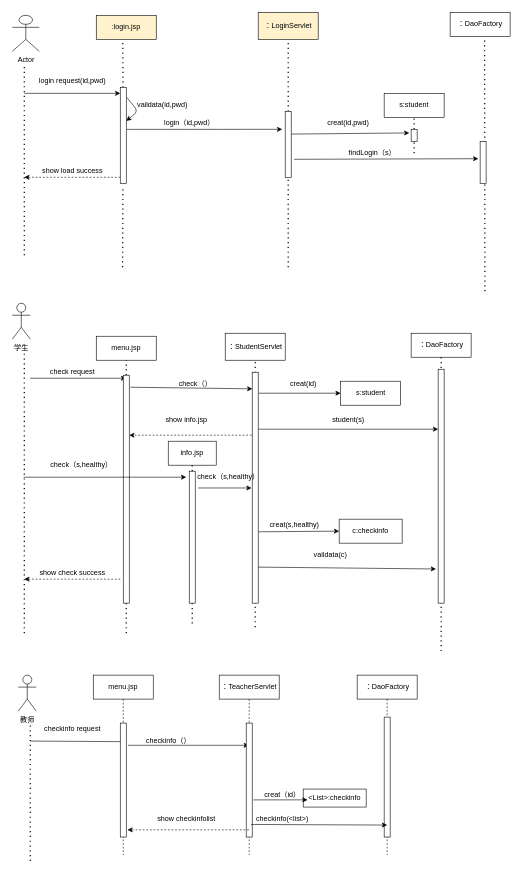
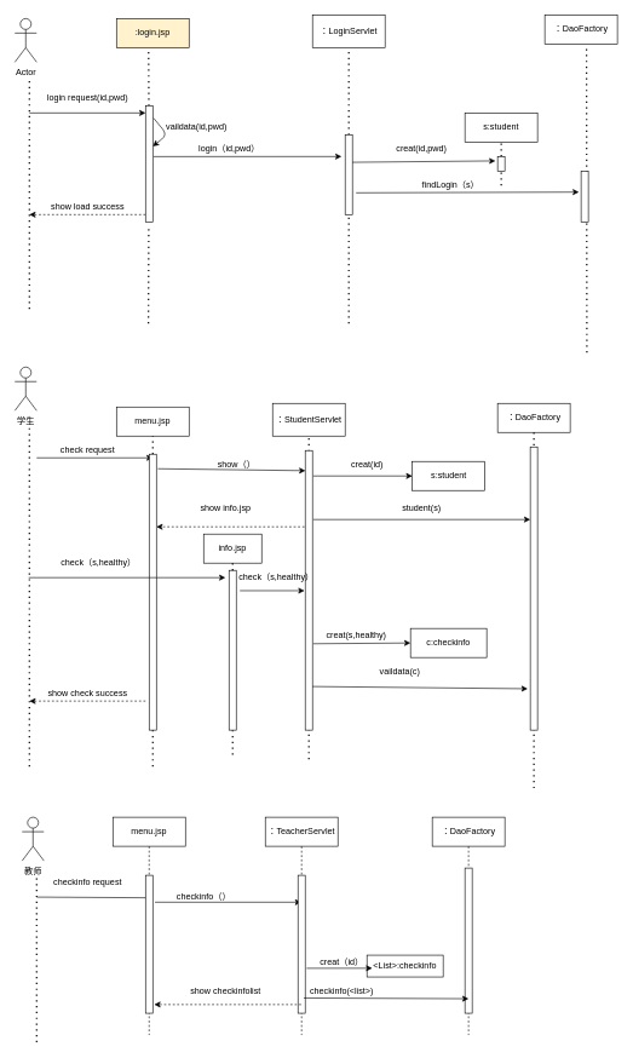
  <mxCell id="0" />
  <mxCell id="1" parent="0" />
- <mxCell id="2" value="Actor" style="shape=umlActor;verticalLabelPosition=bottom;verticalAlign=top;html=1;outlineConnect=0;" parent="1" vertex="1"><mxGeometry x="20" y="25" width="45" height="60" as="geometry" /></mxCell>
+ <mxCell id="2" value="Actor" style="shape=umlActor;verticalLabelPosition=bottom;verticalAlign=top;html=1;outlineConnect=0;" parent="1" vertex="1"><mxGeometry x="20" y="25" width="30" height="60" as="geometry" /></mxCell>
  <mxCell id="3" value=":login.jsp" style="rounded=0;whiteSpace=wrap;html=1;fillColor=#fff2cc;" parent="1" vertex="1"><mxGeometry x="160" y="25" width="100" height="40" as="geometry" /></mxCell>
- <mxCell id="4" value="：LoginServlet" style="rounded=0;whiteSpace=wrap;html=1;fillColor=#fff2cc;" parent="1" vertex="1"><mxGeometry x="430" y="20" width="100" height="45" as="geometry" /></mxCell>
+ <mxCell id="4" value="：LoginServlet" style="rounded=0;whiteSpace=wrap;html=1;" parent="1" vertex="1"><mxGeometry x="430" y="20" width="100" height="45" as="geometry" /></mxCell>
  <mxCell id="5" value="：DaoFactory" style="rounded=0;whiteSpace=wrap;html=1;" parent="1" vertex="1"><mxGeometry x="750" y="20" width="100" height="40" as="geometry" /></mxCell>
  <mxCell id="6" value="" style="endArrow=none;dashed=1;html=1;dashPattern=1 3;strokeWidth=2;" parent="1" edge="1"><mxGeometry width="50" height="50" relative="1" as="geometry"><mxPoint x="40" y="425" as="sourcePoint" /><mxPoint x="40" y="105" as="targetPoint" /></mxGeometry></mxCell>
  <mxCell id="7" value="" style="endArrow=none;dashed=1;html=1;dashPattern=1 3;strokeWidth=2;entryX=0.442;entryY=1.05;entryDx=0;entryDy=0;entryPerimeter=0;" parent="1" source="21" target="3" edge="1"><mxGeometry width="50" height="50" relative="1" as="geometry"><mxPoint x="200" y="705" as="sourcePoint" /><mxPoint x="600" y="305" as="targetPoint" /></mxGeometry></mxCell>
  <mxCell id="8" value="" style="endArrow=none;dashed=1;html=1;dashPattern=1 3;strokeWidth=2;entryX=0.5;entryY=1;entryDx=0;entryDy=0;" parent="1" source="23" target="4" edge="1"><mxGeometry width="50" height="50" relative="1" as="geometry"><mxPoint x="480" y="705" as="sourcePoint" /><mxPoint x="600" y="305" as="targetPoint" /></mxGeometry></mxCell>
  <mxCell id="9" value="" style="endArrow=none;dashed=1;html=1;dashPattern=1 3;strokeWidth=2;entryX=0.575;entryY=1.083;entryDx=0;entryDy=0;entryPerimeter=0;" parent="1" target="5" edge="1"><mxGeometry width="50" height="50" relative="1" as="geometry"><mxPoint x="808" y="485" as="sourcePoint" /><mxPoint x="600" y="305" as="targetPoint" /></mxGeometry></mxCell>
  <mxCell id="10" value="" style="endArrow=classic;html=1;" parent="1" edge="1"><mxGeometry width="50" height="50" relative="1" as="geometry"><mxPoint x="40" y="155" as="sourcePoint" /><mxPoint x="200" y="155" as="targetPoint" /></mxGeometry></mxCell>
  <mxCell id="11" value="login request(id,pwd)" style="text;html=1;align=center;verticalAlign=middle;resizable=0;points=[];autosize=1;" parent="1" vertex="1"><mxGeometry x="55" y="125" width="130" height="20" as="geometry" /></mxCell>
  <mxCell id="12" value="" style="endArrow=classic;html=1;entryX=1;entryY=0.35;entryDx=0;entryDy=0;entryPerimeter=0;exitX=1.1;exitY=0.106;exitDx=0;exitDy=0;exitPerimeter=0;" parent="1" source="21" target="21" edge="1"><mxGeometry width="50" height="50" relative="1" as="geometry"><mxPoint x="205" y="165" as="sourcePoint" /><mxPoint x="485" y="165" as="targetPoint" /><Array as="points"><mxPoint x="230" y="185" /></Array></mxGeometry></mxCell>
  <mxCell id="13" value="" style="endArrow=classic;html=1;exitX=0.9;exitY=0.345;exitDx=0;exitDy=0;exitPerimeter=0;entryX=0.2;entryY=0.178;entryDx=0;entryDy=0;entryPerimeter=0;" parent="1" source="23" edge="1"><mxGeometry width="50" height="50" relative="1" as="geometry"><mxPoint x="480" y="215" as="sourcePoint" /><mxPoint x="682" y="221.02" as="targetPoint" /></mxGeometry></mxCell>
  <mxCell id="14" value="creat(id,pwd)" style="text;html=1;align=center;verticalAlign=middle;resizable=0;points=[];autosize=1;" parent="1" vertex="1"><mxGeometry x="540" y="195" width="80" height="20" as="geometry" /></mxCell>
  <mxCell id="15" value="" style="endArrow=classic;html=1;dashed=1;" parent="1" edge="1"><mxGeometry width="50" height="50" relative="1" as="geometry"><mxPoint x="200" y="295" as="sourcePoint" /><mxPoint x="40" y="295" as="targetPoint" /></mxGeometry></mxCell>
  <mxCell id="16" value="show load success" style="text;html=1;align=center;verticalAlign=middle;resizable=0;points=[];autosize=1;" parent="1" vertex="1"><mxGeometry x="60" y="275" width="120" height="20" as="geometry" /></mxCell>
  <mxCell id="17" value="" style="endArrow=classic;html=1;" parent="1" edge="1"><mxGeometry width="50" height="50" relative="1" as="geometry"><mxPoint x="50" y="630" as="sourcePoint" /><mxPoint x="210" y="630" as="targetPoint" /></mxGeometry></mxCell>
  <mxCell id="18" value="check request" style="text;html=1;align=center;verticalAlign=middle;resizable=0;points=[];autosize=1;" parent="1" vertex="1"><mxGeometry x="75" y="610" width="90" height="20" as="geometry" /></mxCell>
  <mxCell id="19" value="" style="endArrow=classic;html=1;dashed=1;" parent="1" edge="1"><mxGeometry width="50" height="50" relative="1" as="geometry"><mxPoint x="425" y="725" as="sourcePoint" /><mxPoint x="215" y="725" as="targetPoint" /></mxGeometry></mxCell>
  <mxCell id="20" value="show info.jsp" style="text;html=1;align=center;verticalAlign=middle;resizable=0;points=[];autosize=1;" parent="1" vertex="1"><mxGeometry x="270" y="690" width="80" height="20" as="geometry" /></mxCell>
  <mxCell id="21" value="" style="rounded=0;whiteSpace=wrap;html=1;" parent="1" vertex="1"><mxGeometry x="200" y="145" width="10" height="160" as="geometry" /></mxCell>
  <mxCell id="22" value="" style="endArrow=none;dashed=1;html=1;dashPattern=1 3;strokeWidth=2;entryX=0.442;entryY=1.05;entryDx=0;entryDy=0;entryPerimeter=0;" parent="1" target="21" edge="1"><mxGeometry width="50" height="50" relative="1" as="geometry"><mxPoint x="204" y="445" as="sourcePoint" /><mxPoint x="203.04" y="88" as="targetPoint" /></mxGeometry></mxCell>
  <mxCell id="23" value="" style="rounded=0;whiteSpace=wrap;html=1;" parent="1" vertex="1"><mxGeometry x="475" y="185" width="10" height="110" as="geometry" /></mxCell>
  <mxCell id="24" value="" style="endArrow=none;dashed=1;html=1;dashPattern=1 3;strokeWidth=2;entryX=0.5;entryY=1;entryDx=0;entryDy=0;" parent="1" target="23" edge="1"><mxGeometry width="50" height="50" relative="1" as="geometry"><mxPoint x="480" y="445" as="sourcePoint" /><mxPoint x="480" y="70" as="targetPoint" /></mxGeometry></mxCell>
  <mxCell id="25" value="vaildata(id,pwd)" style="text;html=1;align=center;verticalAlign=middle;resizable=0;points=[];autosize=1;" parent="1" vertex="1"><mxGeometry x="220" y="165" width="100" height="20" as="geometry" /></mxCell>
  <mxCell id="26" value="" style="endArrow=classic;html=1;exitX=1.1;exitY=0.438;exitDx=0;exitDy=0;exitPerimeter=0;" parent="1" source="21" edge="1"><mxGeometry width="50" height="50" relative="1" as="geometry"><mxPoint x="570" y="415" as="sourcePoint" /><mxPoint x="470" y="215" as="targetPoint" /></mxGeometry></mxCell>
  <mxCell id="27" value="login（id,pwd）" style="text;html=1;align=center;verticalAlign=middle;resizable=0;points=[];autosize=1;" parent="1" vertex="1"><mxGeometry x="265" y="195" width="100" height="20" as="geometry" /></mxCell>
  <mxCell id="28" value="s:student" style="rounded=0;whiteSpace=wrap;html=1;" parent="1" vertex="1"><mxGeometry x="640" y="155" width="100" height="40" as="geometry" /></mxCell>
  <mxCell id="29" value="" style="endArrow=none;dashed=1;html=1;dashPattern=1 3;strokeWidth=2;entryX=0.5;entryY=1;entryDx=0;entryDy=0;" parent="1" source="30" target="28" edge="1"><mxGeometry width="50" height="50" relative="1" as="geometry"><mxPoint x="850" y="245" as="sourcePoint" /><mxPoint x="860" y="215" as="targetPoint" /></mxGeometry></mxCell>
  <mxCell id="30" value="" style="rounded=0;whiteSpace=wrap;html=1;" parent="1" vertex="1"><mxGeometry x="685" y="215" width="10" height="20" as="geometry" /></mxCell>
  <mxCell id="31" value="" style="endArrow=none;dashed=1;html=1;dashPattern=1 3;strokeWidth=2;entryX=0.5;entryY=1;entryDx=0;entryDy=0;" parent="1" target="30" edge="1"><mxGeometry width="50" height="50" relative="1" as="geometry"><mxPoint x="690" y="255" as="sourcePoint" /><mxPoint x="850" y="205" as="targetPoint" /></mxGeometry></mxCell>
  <mxCell id="32" value="" style="endArrow=classic;html=1;entryX=0.021;entryY=0.072;entryDx=0;entryDy=0;entryPerimeter=0;" parent="1" target="44" edge="1"><mxGeometry width="50" height="50" relative="1" as="geometry"><mxPoint x="217" y="645" as="sourcePoint" /><mxPoint x="425" y="672" as="targetPoint" /></mxGeometry></mxCell>
- <mxCell id="33" value="check（）" style="text;html=1;align=center;verticalAlign=middle;resizable=0;points=[];autosize=1;" parent="1" vertex="1"><mxGeometry x="290" y="630" width="70" height="20" as="geometry" /></mxCell>
+ <mxCell id="33" value="show（）" style="text;html=1;align=center;verticalAlign=middle;resizable=0;points=[];autosize=1;" parent="1" vertex="1"><mxGeometry x="290" y="630" width="70" height="20" as="geometry" /></mxCell>
  <mxCell id="34" value="menu.jsp" style="rounded=0;whiteSpace=wrap;html=1;" parent="1" vertex="1"><mxGeometry x="160" y="560" width="100" height="40" as="geometry" /></mxCell>
  <mxCell id="35" value="：StudentServlet" style="rounded=0;whiteSpace=wrap;html=1;" parent="1" vertex="1"><mxGeometry x="375" y="555" width="100" height="45" as="geometry" /></mxCell>
  <mxCell id="36" value="：DaoFactory" style="rounded=0;whiteSpace=wrap;html=1;" parent="1" vertex="1"><mxGeometry x="685" y="555" width="100" height="40" as="geometry" /></mxCell>
  <mxCell id="37" value="findLogin（s）" style="text;html=1;align=center;verticalAlign=middle;resizable=0;points=[];autosize=1;" parent="1" vertex="1"><mxGeometry x="575" y="245" width="90" height="20" as="geometry" /></mxCell>
  <mxCell id="38" value="学生" style="shape=umlActor;verticalLabelPosition=bottom;verticalAlign=top;html=1;outlineConnect=0;" parent="1" vertex="1"><mxGeometry x="20" y="505" width="30" height="60" as="geometry" /></mxCell>
  <mxCell id="39" value="" style="endArrow=none;dashed=1;html=1;dashPattern=1 3;strokeWidth=2;" parent="1" edge="1"><mxGeometry width="50" height="50" relative="1" as="geometry"><mxPoint x="40" y="1055" as="sourcePoint" /><mxPoint x="40" y="585" as="targetPoint" /></mxGeometry></mxCell>
  <mxCell id="40" value="" style="endArrow=none;dashed=1;html=1;dashPattern=1 3;strokeWidth=2;entryX=0.5;entryY=1;entryDx=0;entryDy=0;" parent="1" source="41" target="34" edge="1"><mxGeometry width="50" height="50" relative="1" as="geometry"><mxPoint x="210" y="1055" as="sourcePoint" /><mxPoint x="690" y="685" as="targetPoint" /></mxGeometry></mxCell>
  <mxCell id="41" value="" style="rounded=0;whiteSpace=wrap;html=1;" parent="1" vertex="1"><mxGeometry x="205" y="625" width="10" height="380" as="geometry" /></mxCell>
  <mxCell id="42" value="" style="endArrow=none;dashed=1;html=1;dashPattern=1 3;strokeWidth=2;entryX=0.5;entryY=1;entryDx=0;entryDy=0;" parent="1" target="41" edge="1"><mxGeometry width="50" height="50" relative="1" as="geometry"><mxPoint x="210" y="1055" as="sourcePoint" /><mxPoint x="210" y="600" as="targetPoint" /></mxGeometry></mxCell>
  <mxCell id="43" value="" style="endArrow=none;dashed=1;html=1;dashPattern=1 3;strokeWidth=2;entryX=0.5;entryY=1;entryDx=0;entryDy=0;" parent="1" target="35" edge="1"><mxGeometry width="50" height="50" relative="1" as="geometry"><mxPoint x="425" y="1045" as="sourcePoint" /><mxPoint x="690" y="675" as="targetPoint" /><Array as="points" /></mxGeometry></mxCell>
  <mxCell id="44" value="" style="rounded=0;whiteSpace=wrap;html=1;" parent="1" vertex="1"><mxGeometry x="420" y="620" width="10" height="385" as="geometry" /></mxCell>
  <mxCell id="45" value="" style="endArrow=classic;html=1;" parent="1" edge="1"><mxGeometry width="50" height="50" relative="1" as="geometry"><mxPoint x="39" y="795" as="sourcePoint" /><mxPoint x="310" y="795" as="targetPoint" /></mxGeometry></mxCell>
  <mxCell id="46" value="check（s,healthy）" style="text;html=1;align=center;verticalAlign=middle;resizable=0;points=[];autosize=1;" parent="1" vertex="1"><mxGeometry x="75" y="765" width="120" height="20" as="geometry" /></mxCell>
  <mxCell id="47" value="" style="endArrow=classic;html=1;" parent="1" edge="1"><mxGeometry width="50" height="50" relative="1" as="geometry"><mxPoint x="330" y="813" as="sourcePoint" /><mxPoint x="419" y="813" as="targetPoint" /></mxGeometry></mxCell>
  <mxCell id="48" value="check（s,healthy）" style="text;html=1;align=center;verticalAlign=middle;resizable=0;points=[];autosize=1;" parent="1" vertex="1"><mxGeometry x="320" y="785" width="120" height="20" as="geometry" /></mxCell>
  <mxCell id="49" value="" style="rounded=0;whiteSpace=wrap;html=1;" parent="1" vertex="1"><mxGeometry x="800" y="235" width="10" height="70" as="geometry" /></mxCell>
  <mxCell id="50" value="" style="endArrow=classic;html=1;entryX=-0.3;entryY=0.414;entryDx=0;entryDy=0;entryPerimeter=0;" parent="1" target="49" edge="1"><mxGeometry width="50" height="50" relative="1" as="geometry"><mxPoint x="490" y="265" as="sourcePoint" /><mxPoint x="660" y="295" as="targetPoint" /></mxGeometry></mxCell>
  <mxCell id="51" value="creat(id)" style="text;html=1;align=center;verticalAlign=middle;resizable=0;points=[];autosize=1;" parent="1" vertex="1"><mxGeometry x="475" y="630" width="60" height="20" as="geometry" /></mxCell>
  <mxCell id="52" value="s:student" style="rounded=0;whiteSpace=wrap;html=1;" parent="1" vertex="1"><mxGeometry x="567.5" y="635" width="100" height="40" as="geometry" /></mxCell>
  <mxCell id="53" value="" style="endArrow=classic;html=1;entryX=0;entryY=0.5;entryDx=0;entryDy=0;" parent="1" target="52" edge="1"><mxGeometry width="50" height="50" relative="1" as="geometry"><mxPoint x="431" y="655" as="sourcePoint" /><mxPoint x="610" y="683" as="targetPoint" /></mxGeometry></mxCell>
  <mxCell id="54" value="" style="endArrow=classic;html=1;" parent="1" edge="1"><mxGeometry width="50" height="50" relative="1" as="geometry"><mxPoint x="431" y="715" as="sourcePoint" /><mxPoint x="730" y="715" as="targetPoint" /></mxGeometry></mxCell>
  <mxCell id="55" value="" style="endArrow=none;dashed=1;html=1;dashPattern=1 3;strokeWidth=2;entryX=0.5;entryY=1;entryDx=0;entryDy=0;" parent="1" target="36" edge="1"><mxGeometry width="50" height="50" relative="1" as="geometry"><mxPoint x="735" y="1085" as="sourcePoint" /><mxPoint x="720" y="745" as="targetPoint" /></mxGeometry></mxCell>
  <mxCell id="56" value="" style="rounded=0;whiteSpace=wrap;html=1;" parent="1" vertex="1"><mxGeometry x="730" y="615" width="10" height="390" as="geometry" /></mxCell>
  <mxCell id="57" value="student(s)" style="text;html=1;align=center;verticalAlign=middle;resizable=0;points=[];autosize=1;" parent="1" vertex="1"><mxGeometry x="535" y="690" width="90" height="20" as="geometry" /></mxCell>
  <mxCell id="58" value="" style="endArrow=classic;html=1;exitX=1.1;exitY=0.691;exitDx=0;exitDy=0;exitPerimeter=0;entryX=0;entryY=0.5;entryDx=0;entryDy=0;" parent="1" source="44" edge="1"><mxGeometry width="50" height="50" relative="1" as="geometry"><mxPoint x="670" y="825" as="sourcePoint" /><mxPoint x="565" y="885" as="targetPoint" /></mxGeometry></mxCell>
  <mxCell id="59" value="c:checkinfo" style="rounded=0;whiteSpace=wrap;html=1;" parent="1" vertex="1"><mxGeometry x="565" y="865" width="105" height="40" as="geometry" /></mxCell>
  <mxCell id="60" value="creat(s,healthy)" style="text;html=1;align=center;verticalAlign=middle;resizable=0;points=[];autosize=1;" parent="1" vertex="1"><mxGeometry x="440" y="865" width="100" height="20" as="geometry" /></mxCell>
  <mxCell id="61" value="" style="endArrow=classic;html=1;exitX=1;exitY=0.844;exitDx=0;exitDy=0;exitPerimeter=0;entryX=-0.359;entryY=0.854;entryDx=0;entryDy=0;entryPerimeter=0;" parent="1" source="44" target="56" edge="1"><mxGeometry width="50" height="50" relative="1" as="geometry"><mxPoint x="670" y="725" as="sourcePoint" /><mxPoint x="720" y="675" as="targetPoint" /></mxGeometry></mxCell>
  <mxCell id="62" value="vaildata(c)" style="text;html=1;align=center;verticalAlign=middle;resizable=0;points=[];autosize=1;" parent="1" vertex="1"><mxGeometry x="510" y="915" width="80" height="20" as="geometry" /></mxCell>
  <mxCell id="63" value="" style="endArrow=classic;html=1;dashed=1;" parent="1" edge="1"><mxGeometry width="50" height="50" relative="1" as="geometry"><mxPoint x="200" y="965" as="sourcePoint" /><mxPoint x="40" y="965" as="targetPoint" /></mxGeometry></mxCell>
  <mxCell id="64" value="show check success" style="text;html=1;align=center;verticalAlign=middle;resizable=0;points=[];autosize=1;" parent="1" vertex="1"><mxGeometry x="60" y="945" width="120" height="20" as="geometry" /></mxCell>
  <mxCell id="65" value="教师" style="shape=umlActor;verticalLabelPosition=bottom;verticalAlign=top;html=1;outlineConnect=0;" parent="1" vertex="1"><mxGeometry x="30" y="1125" width="30" height="60" as="geometry" /></mxCell>
  <mxCell id="66" value="" style="endArrow=none;dashed=1;html=1;dashPattern=1 3;strokeWidth=2;" parent="1" edge="1"><mxGeometry width="50" height="50" relative="1" as="geometry"><mxPoint x="50" y="1435" as="sourcePoint" /><mxPoint x="50" y="1205" as="targetPoint" /></mxGeometry></mxCell>
  <mxCell id="67" value="menu.jsp" style="shape=umlLifeline;perimeter=lifelinePerimeter;whiteSpace=wrap;html=1;container=1;collapsible=0;recursiveResize=0;outlineConnect=0;" parent="1" vertex="1"><mxGeometry x="155" y="1125" width="100" height="300" as="geometry" /></mxCell>
  <mxCell id="68" value="：TeacherServlet" style="shape=umlLifeline;perimeter=lifelinePerimeter;whiteSpace=wrap;html=1;container=1;collapsible=0;recursiveResize=0;outlineConnect=0;" parent="1" vertex="1"><mxGeometry x="365" y="1125" width="100" height="300" as="geometry" /></mxCell>
  <mxCell id="69" value="：DaoFactory" style="shape=umlLifeline;perimeter=lifelinePerimeter;whiteSpace=wrap;html=1;container=1;collapsible=0;recursiveResize=0;outlineConnect=0;" parent="1" vertex="1"><mxGeometry x="595" y="1125" width="100" height="300" as="geometry" /></mxCell>
  <mxCell id="70" value="" style="rounded=0;whiteSpace=wrap;html=1;" parent="69" vertex="1"><mxGeometry x="45" y="70" width="10" height="200" as="geometry" /></mxCell>
  <mxCell id="71" value="" style="endArrow=classic;html=1;entryX=1;entryY=0.163;entryDx=0;entryDy=0;entryPerimeter=0;" parent="1" target="72" edge="1"><mxGeometry width="50" height="50" relative="1" as="geometry"><mxPoint x="50" y="1235" as="sourcePoint" /><mxPoint x="140" y="1305" as="targetPoint" /></mxGeometry></mxCell>
  <mxCell id="72" value="" style="rounded=0;whiteSpace=wrap;html=1;" parent="1" vertex="1"><mxGeometry x="200" y="1205" width="10" height="190" as="geometry" /></mxCell>
  <mxCell id="73" value="checkinfo request" style="text;html=1;align=center;verticalAlign=middle;resizable=0;points=[];autosize=1;" parent="1" vertex="1"><mxGeometry x="65" y="1205" width="110" height="20" as="geometry" /></mxCell>
  <mxCell id="74" value="" style="endArrow=classic;html=1;exitX=1.3;exitY=0.195;exitDx=0;exitDy=0;exitPerimeter=0;" parent="1" source="72" target="68" edge="1"><mxGeometry width="50" height="50" relative="1" as="geometry"><mxPoint x="670" y="1245" as="sourcePoint" /><mxPoint x="720" y="1195" as="targetPoint" /></mxGeometry></mxCell>
  <mxCell id="75" value="" style="rounded=0;whiteSpace=wrap;html=1;" parent="1" vertex="1"><mxGeometry x="410" y="1205" width="10" height="190" as="geometry" /></mxCell>
  <mxCell id="76" value="checkinfo（）" style="text;html=1;align=center;verticalAlign=middle;resizable=0;points=[];autosize=1;" parent="1" vertex="1"><mxGeometry x="235" y="1225" width="90" height="20" as="geometry" /></mxCell>
  <mxCell id="77" value="&amp;lt;List&amp;gt;:checkinfo" style="rounded=0;whiteSpace=wrap;html=1;" parent="1" vertex="1"><mxGeometry x="505" y="1315" width="105" height="30" as="geometry" /></mxCell>
  <mxCell id="78" value="creat（id）" style="text;html=1;align=center;verticalAlign=middle;resizable=0;points=[];autosize=1;" parent="1" vertex="1"><mxGeometry x="430" y="1315" width="80" height="20" as="geometry" /></mxCell>
  <mxCell id="79" value="" style="endArrow=classic;html=1;exitX=1.2;exitY=0.674;exitDx=0;exitDy=0;exitPerimeter=0;entryX=1.029;entryY=0.9;entryDx=0;entryDy=0;entryPerimeter=0;" parent="1" source="75" target="78" edge="1"><mxGeometry width="50" height="50" relative="1" as="geometry"><mxPoint x="415" y="1310" as="sourcePoint" /><mxPoint x="520" y="1338" as="targetPoint" /></mxGeometry></mxCell>
  <mxCell id="80" value="" style="endArrow=classic;html=1;exitX=-0.02;exitY=0.95;exitDx=0;exitDy=0;exitPerimeter=0;" parent="1" source="81" edge="1"><mxGeometry width="50" height="50" relative="1" as="geometry"><mxPoint x="670" y="1145" as="sourcePoint" /><mxPoint x="645" y="1375" as="targetPoint" /></mxGeometry></mxCell>
  <mxCell id="81" value="checkinfo(&amp;lt;list&amp;gt;)" style="text;html=1;align=center;verticalAlign=middle;resizable=0;points=[];autosize=1;" parent="1" vertex="1"><mxGeometry x="420" y="1355" width="100" height="20" as="geometry" /></mxCell>
  <mxCell id="82" value="" style="endArrow=classic;html=1;dashed=1;entryX=1.2;entryY=0.937;entryDx=0;entryDy=0;entryPerimeter=0;" parent="1" edge="1" target="72" source="68"><mxGeometry width="50" height="50" relative="1" as="geometry"><mxPoint x="370" y="1385" as="sourcePoint" /><mxPoint x="220" y="1385" as="targetPoint" /></mxGeometry></mxCell>
  <mxCell id="83" value="show checkinfolist" style="text;html=1;align=center;verticalAlign=middle;resizable=0;points=[];autosize=1;" parent="1" vertex="1"><mxGeometry x="255" y="1355" width="110" height="20" as="geometry" /></mxCell>
  <mxCell id="84" value="info.jsp" style="rounded=0;whiteSpace=wrap;html=1;" parent="1" vertex="1"><mxGeometry x="280" y="735" width="80" height="40" as="geometry" /></mxCell>
  <mxCell id="85" value="" style="endArrow=none;dashed=1;html=1;dashPattern=1 3;strokeWidth=2;exitX=0.5;exitY=1;exitDx=0;exitDy=0;" parent="1" source="86" edge="1"><mxGeometry width="50" height="50" relative="1" as="geometry"><mxPoint x="320" y="1025" as="sourcePoint" /><mxPoint x="320" y="1040" as="targetPoint" /></mxGeometry></mxCell>
  <mxCell id="86" value="" style="rounded=0;whiteSpace=wrap;html=1;" parent="1" vertex="1"><mxGeometry x="315" y="785" width="10" height="220" as="geometry" /></mxCell>
  <mxCell id="87" value="" style="endArrow=none;dashed=1;html=1;dashPattern=1 3;strokeWidth=2;exitX=0.5;exitY=1;exitDx=0;exitDy=0;" parent="1" source="84" target="86" edge="1"><mxGeometry width="50" height="50" relative="1" as="geometry"><mxPoint x="320" y="600" as="sourcePoint" /><mxPoint x="320" y="1040" as="targetPoint" /></mxGeometry></mxCell>
